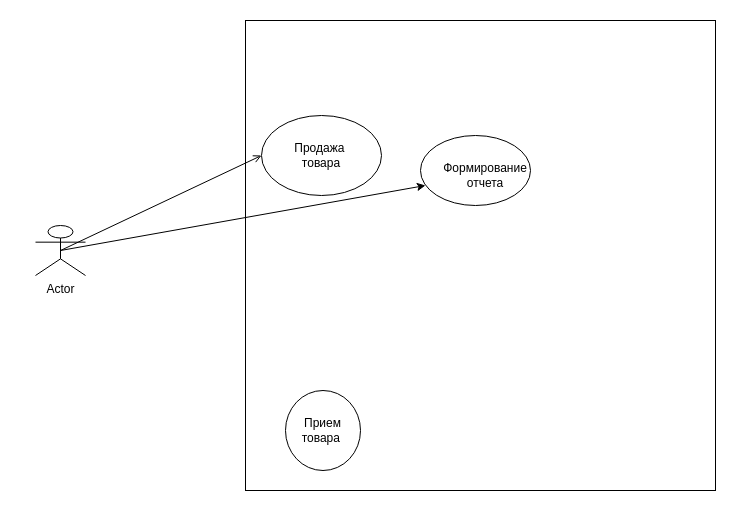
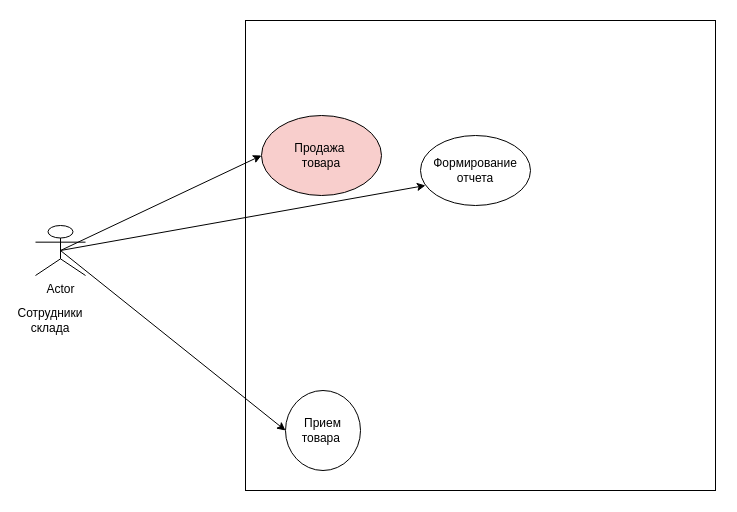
  <mxCell id="0" />
  <mxCell id="1" parent="0" />
  <mxCell id="2" value="" style="whiteSpace=wrap;html=1;aspect=fixed;" vertex="1" parent="1"><mxGeometry x="245" y="20" width="470" height="470" as="geometry" /></mxCell>
  <mxCell id="3" value="" style="ellipse;whiteSpace=wrap;html=1;" vertex="1" parent="1"><mxGeometry x="420" y="135" width="110" height="70" as="geometry" /></mxCell>
- <mxCell id="4" value="Формирование&lt;div&gt;отчета&lt;/div&gt;" style="text;html=1;align=center;verticalAlign=middle;whiteSpace=wrap;rounded=0;" vertex="1" parent="1"><mxGeometry x="445" y="150" width="80" height="50" as="geometry" /></mxCell>
- <mxCell id="5" value="Продажа&amp;nbsp;&lt;div&gt;товара&lt;/div&gt;" style="ellipse;whiteSpace=wrap;html=1;" vertex="1" parent="1"><mxGeometry x="261" y="115" width="120" height="80" as="geometry" /></mxCell>
+ <mxCell id="4" value="Формирование&lt;div&gt;отчета&lt;/div&gt;" style="text;html=1;align=center;verticalAlign=middle;whiteSpace=wrap;rounded=0;" vertex="1" parent="1"><mxGeometry x="435" y="145" width="80" height="50" as="geometry" /></mxCell>
+ <mxCell id="5" value="Продажа&amp;nbsp;&lt;div&gt;товара&lt;/div&gt;" style="ellipse;whiteSpace=wrap;html=1;fillColor=#f8cecc;" vertex="1" parent="1"><mxGeometry x="261" y="115" width="120" height="80" as="geometry" /></mxCell>
  <mxCell id="6" value="Actor" style="shape=umlActor;verticalLabelPosition=bottom;verticalAlign=top;html=1;outlineConnect=0;" vertex="1" parent="1"><mxGeometry x="35" y="225" width="50" height="50" as="geometry" /></mxCell>
- <mxCell id="8" value="" style="endArrow=open;html=1;rounded=0;exitX=0.5;exitY=0.5;exitDx=0;exitDy=0;exitPerimeter=0;entryX=0;entryY=0.5;entryDx=0;entryDy=0;" edge="1" parent="1" source="6" target="5"><mxGeometry width="50" height="50" relative="1" as="geometry"><mxPoint x="335" y="295" as="sourcePoint" /><mxPoint x="385" y="245" as="targetPoint" /></mxGeometry></mxCell>
+ <mxCell id="7" value="Сотрудники&lt;div&gt;склада&lt;/div&gt;" style="text;html=1;align=center;verticalAlign=middle;whiteSpace=wrap;rounded=0;" vertex="1" parent="1"><mxGeometry x="20" y="305" width="60" height="30" as="geometry" /></mxCell>
+ <mxCell id="8" value="" style="endArrow=classic;html=1;rounded=0;exitX=0.5;exitY=0.5;exitDx=0;exitDy=0;exitPerimeter=0;entryX=0;entryY=0.5;entryDx=0;entryDy=0;" edge="1" parent="1" source="6" target="5"><mxGeometry width="50" height="50" relative="1" as="geometry"><mxPoint x="335" y="295" as="sourcePoint" /><mxPoint x="385" y="245" as="targetPoint" /></mxGeometry></mxCell>
  <mxCell id="9" value="Прием товара&amp;nbsp;" style="ellipse;whiteSpace=wrap;html=1;" vertex="1" parent="1"><mxGeometry x="285" y="390" width="75" height="80" as="geometry" /></mxCell>
+ <mxCell id="10" value="" style="endArrow=classic;html=1;rounded=0;exitX=0.5;exitY=0.5;exitDx=0;exitDy=0;exitPerimeter=0;entryX=0;entryY=0.5;entryDx=0;entryDy=0;" edge="1" parent="1" source="6" target="9"><mxGeometry width="50" height="50" relative="1" as="geometry"><mxPoint x="175" y="325" as="sourcePoint" /><mxPoint x="225" y="275" as="targetPoint" /></mxGeometry></mxCell>
  <mxCell id="11" value="" style="endArrow=classic;html=1;rounded=0;exitX=0.5;exitY=0.5;exitDx=0;exitDy=0;exitPerimeter=0;entryX=0.045;entryY=0.714;entryDx=0;entryDy=0;entryPerimeter=0;" edge="1" parent="1" source="6" target="3"><mxGeometry width="50" height="50" relative="1" as="geometry"><mxPoint x="335" y="295" as="sourcePoint" /><mxPoint x="385" y="245" as="targetPoint" /></mxGeometry></mxCell>
